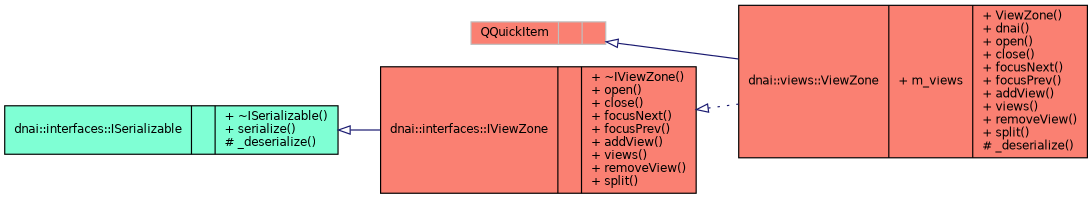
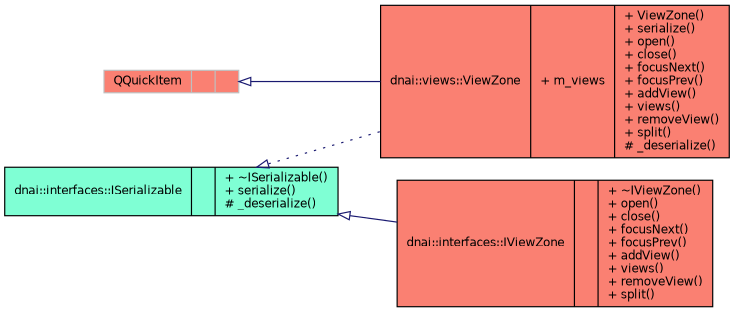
  digraph {
    rankdir=LR
    node [color=black fillcolor=salmon fontname=Helvetica fontsize=10 shape=record style=filled]
    edge [arrowtail=onormal color=midnightblue dir=back fontname=Helvetica fontsize=10 labelfontname=Helvetica labelfontsize=10 style=solid]
-   n1 [fontcolor=black height=0.2 label="{dnai::views::ViewZone\n|+ m_views\l|+ ViewZone()\l+ dnai()\l+ open()\l+ close()\l+ focusNext()\l+ focusPrev()\l+ addView()\l+ views()\l+ removeView()\l+ split()\l# _deserialize()\l}" width=0.4]
+   n1 [fontcolor=black height=0.2 label="{dnai::views::ViewZone\n|+ m_views\l|+ ViewZone()\l+ serialize()\l+ open()\l+ close()\l+ focusNext()\l+ focusPrev()\l+ addView()\l+ views()\l+ removeView()\l+ split()\l# _deserialize()\l}" width=0.4]
    n2 [color=grey75 height=0.2 label="{QQuickItem\n||}" width=0.4]
    n3 [height=0.2 label="{dnai::interfaces::IViewZone\n||+ ~IViewZone()\l+ open()\l+ close()\l+ focusNext()\l+ focusPrev()\l+ addView()\l+ views()\l+ removeView()\l+ split()\l}" width=0.4]
    n4 [fillcolor=aquamarine height=0.2 label="{dnai::interfaces::ISerializable\n||+ ~ISerializable()\l+ serialize()\l# _deserialize()\l}" width=0.4]
    n2 -> n1
-   n3 -> n1 [style=dotted]
+   n4 -> n1 [style=dotted]
    n4 -> n3
  }
